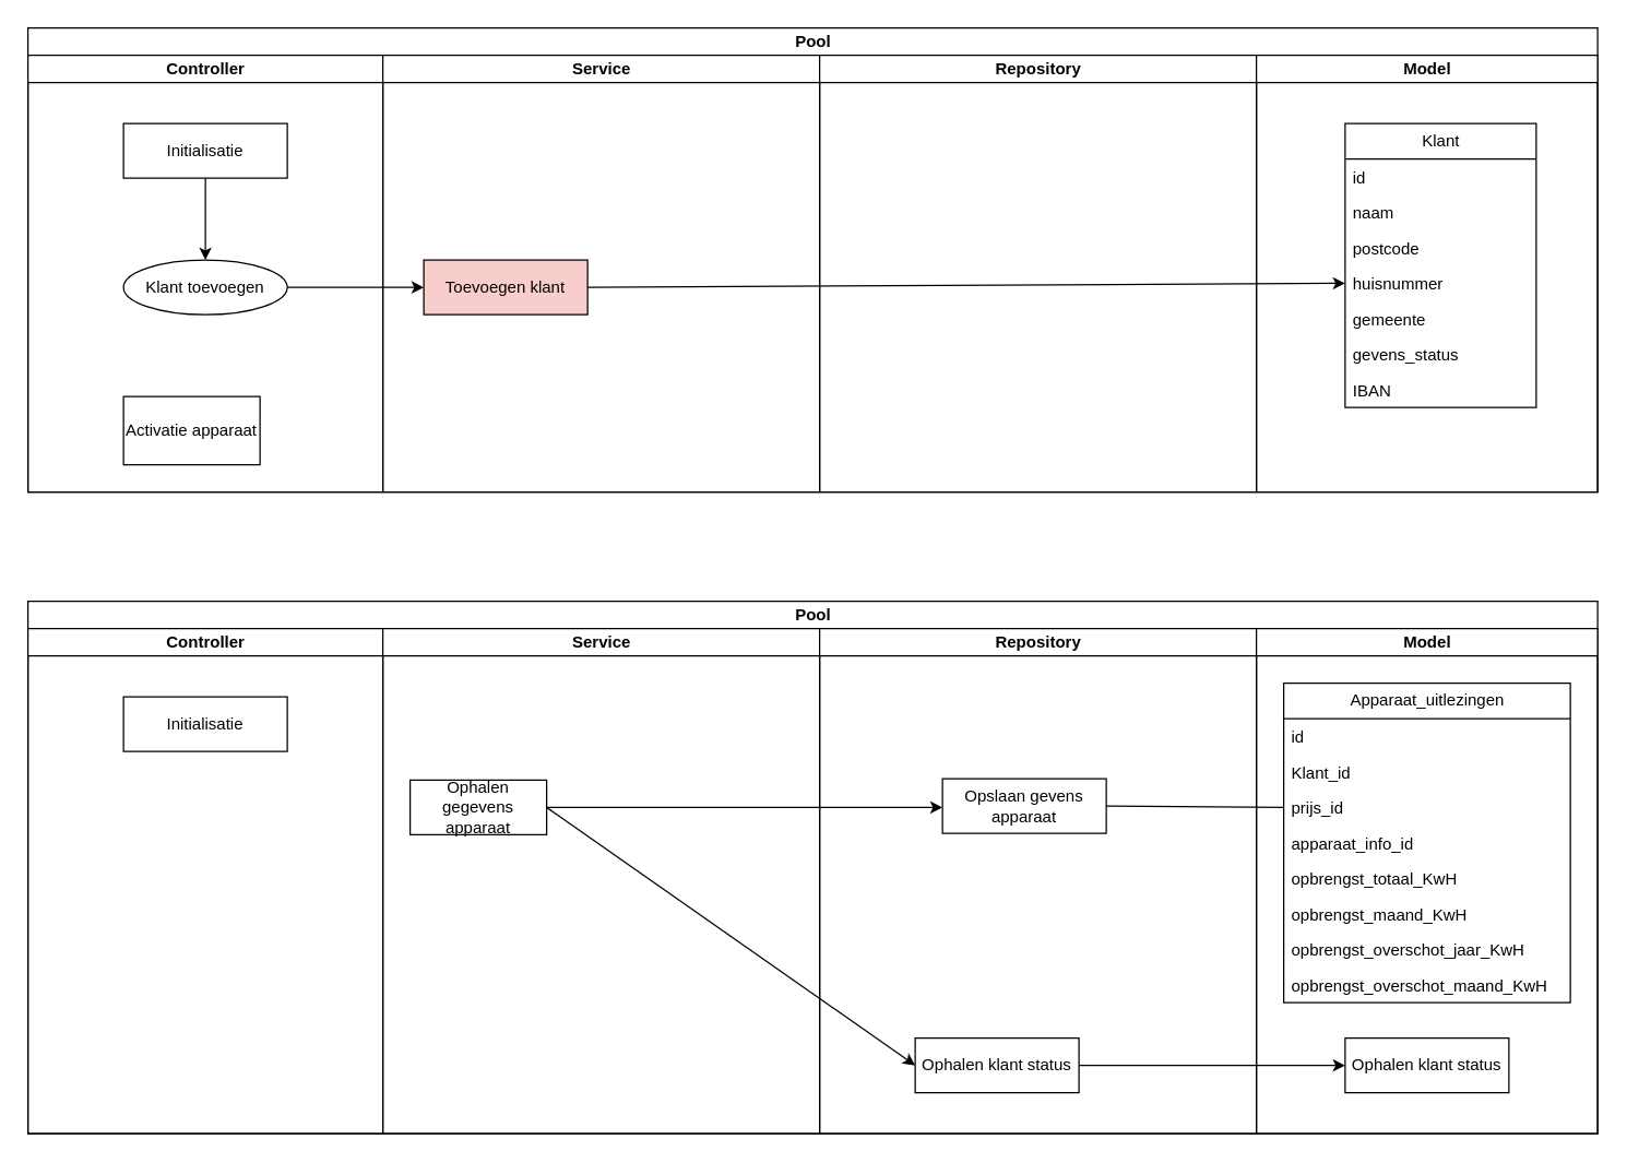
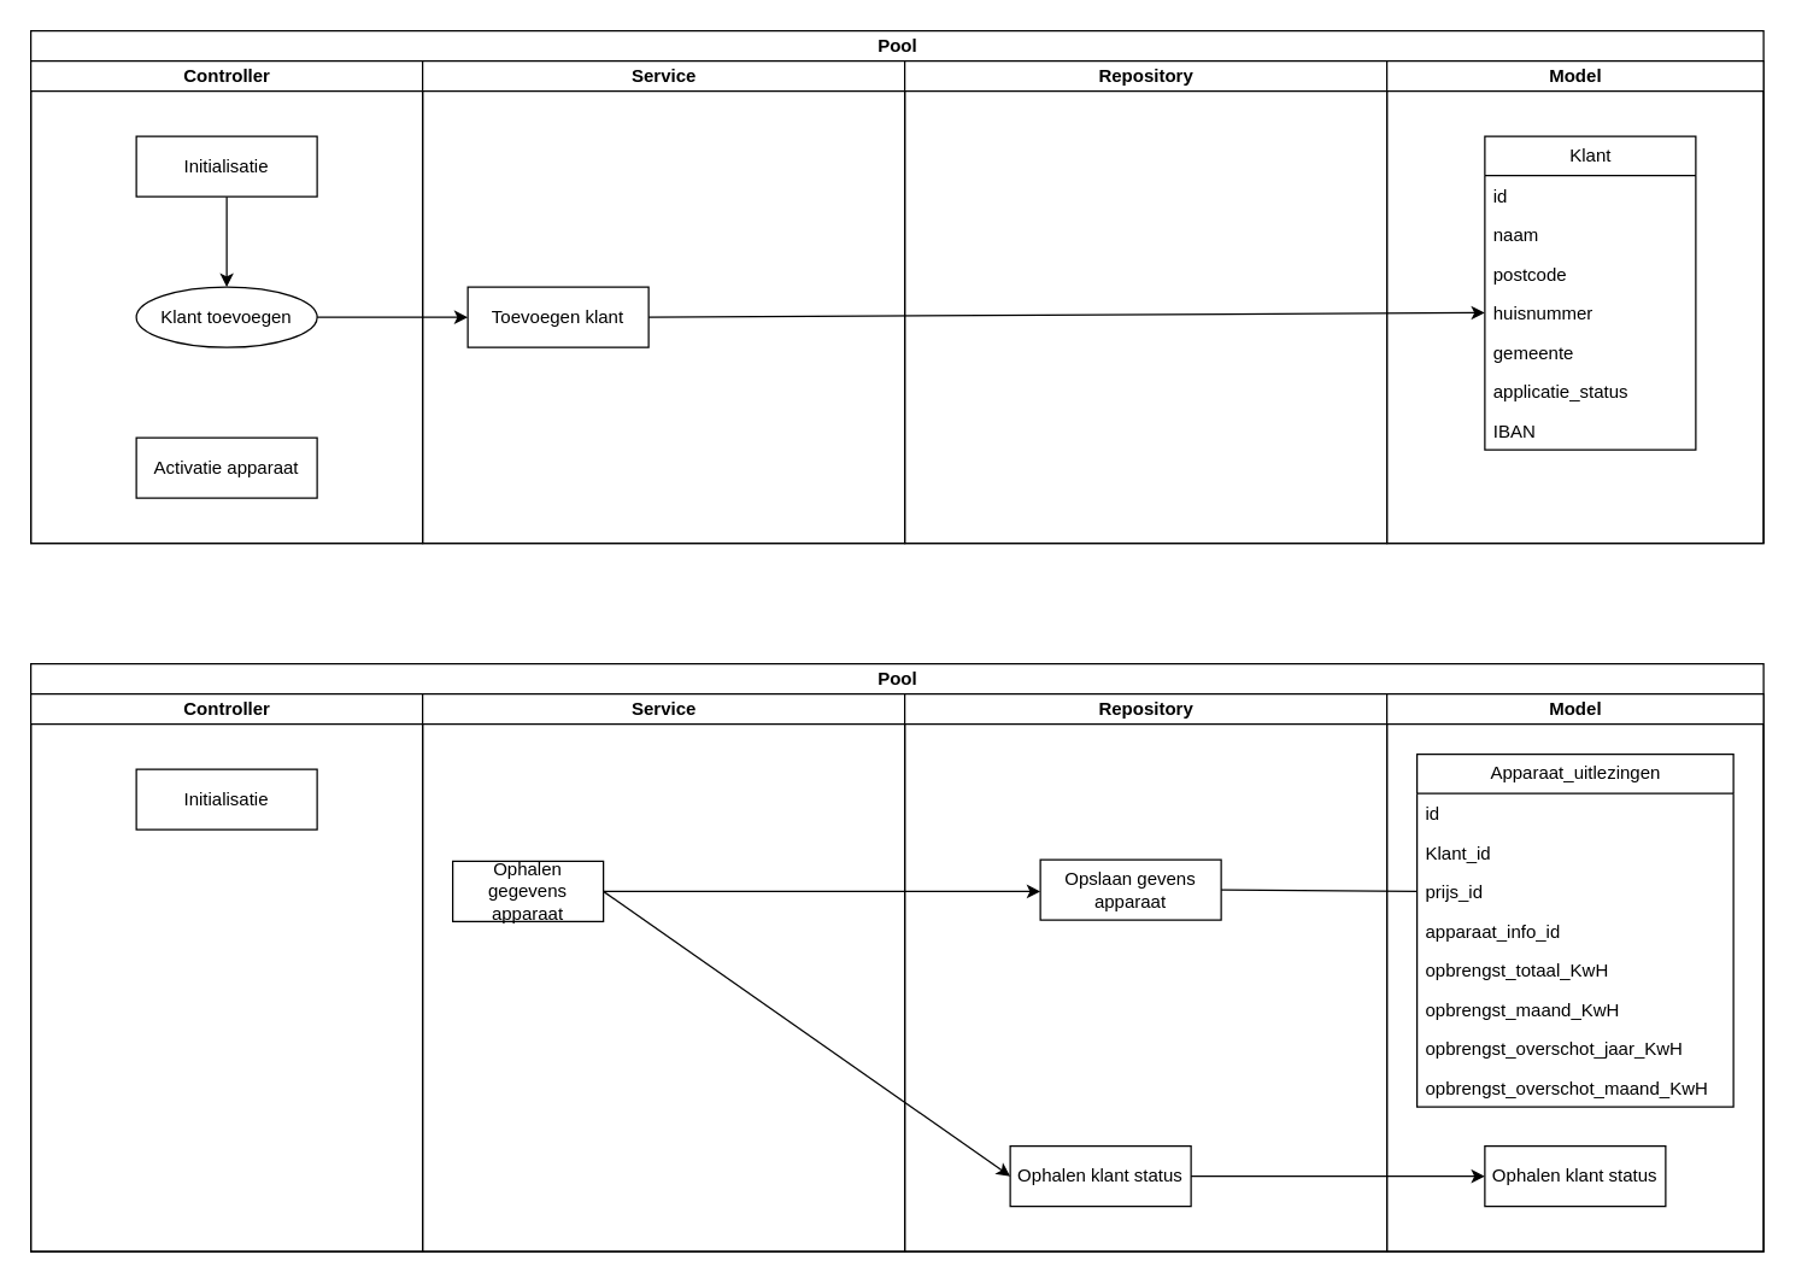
  <mxCell id="0" />
  <mxCell id="1" parent="0" />
  <mxCell id="2" style="edgeStyle=none;html=1;" edge="1" parent="1" source="3"><mxGeometry relative="1" as="geometry"><mxPoint x="555" y="360" as="targetPoint" /></mxGeometry></mxCell>
  <mxCell id="3" value="Pool" style="swimlane;childLayout=stackLayout;resizeParent=1;resizeParentMax=0;startSize=20;html=1;" vertex="1" parent="1"><mxGeometry x="20" y="20" width="1150" height="340" as="geometry" /></mxCell>
  <mxCell id="4" value="Controller" style="swimlane;startSize=20;html=1;" vertex="1" parent="3"><mxGeometry y="20" width="260" height="320" as="geometry" /></mxCell>
  <mxCell id="5" value="" style="edgeStyle=none;html=1;" edge="1" parent="4" source="6" target="7"><mxGeometry relative="1" as="geometry" /></mxCell>
  <mxCell id="6" value="Initialisatie" style="rounded=0;whiteSpace=wrap;html=1;" vertex="1" parent="4"><mxGeometry x="70" y="50" width="120" height="40" as="geometry" /></mxCell>
  <mxCell id="7" value="Klant toevoegen" style="ellipse;whiteSpace=wrap;html=1;" vertex="1" parent="4"><mxGeometry x="70" y="150" width="120" height="40" as="geometry" /></mxCell>
- <mxCell id="8" value="Activatie apparaat" style="rounded=0;whiteSpace=wrap;html=1;" vertex="1" parent="4"><mxGeometry x="70" y="250" width="100" height="50" as="geometry" /></mxCell>
+ <mxCell id="8" value="Activatie apparaat" style="rounded=0;whiteSpace=wrap;html=1;" vertex="1" parent="4"><mxGeometry x="70" y="250" width="120" height="40" as="geometry" /></mxCell>
  <mxCell id="9" value="Service" style="swimlane;startSize=20;html=1;" vertex="1" parent="3"><mxGeometry x="260" y="20" width="320" height="320" as="geometry" /></mxCell>
- <mxCell id="10" value="Toevoegen klant" style="rounded=0;whiteSpace=wrap;html=1;fillColor=#f8cecc;" vertex="1" parent="9"><mxGeometry x="30" y="150" width="120" height="40" as="geometry" /></mxCell>
+ <mxCell id="10" value="Toevoegen klant" style="rounded=0;whiteSpace=wrap;html=1;" vertex="1" parent="9"><mxGeometry x="30" y="150" width="120" height="40" as="geometry" /></mxCell>
  <mxCell id="11" value="Repository" style="swimlane;startSize=20;html=1;" vertex="1" parent="3"><mxGeometry x="580" y="20" width="320" height="320" as="geometry" /></mxCell>
  <mxCell id="12" value="Model" style="swimlane;startSize=20;html=1;" vertex="1" parent="3"><mxGeometry x="900" y="20" width="250" height="320" as="geometry" /></mxCell>
  <mxCell id="13" value="Klant" style="swimlane;fontStyle=0;childLayout=stackLayout;horizontal=1;startSize=26;fillColor=none;horizontalStack=0;resizeParent=1;resizeParentMax=0;resizeLast=0;collapsible=1;marginBottom=0;html=1;" vertex="1" parent="12"><mxGeometry x="65" y="50" width="140" height="208" as="geometry" /></mxCell>
  <mxCell id="14" value="id" style="text;strokeColor=none;fillColor=none;align=left;verticalAlign=top;spacingLeft=4;spacingRight=4;overflow=hidden;rotatable=0;points=[[0,0.5],[1,0.5]];portConstraint=eastwest;whiteSpace=wrap;html=1;" vertex="1" parent="13"><mxGeometry y="26" width="140" height="26" as="geometry" /></mxCell>
  <mxCell id="15" value="naam" style="text;strokeColor=none;fillColor=none;align=left;verticalAlign=top;spacingLeft=4;spacingRight=4;overflow=hidden;rotatable=0;points=[[0,0.5],[1,0.5]];portConstraint=eastwest;whiteSpace=wrap;html=1;" vertex="1" parent="13"><mxGeometry y="52" width="140" height="26" as="geometry" /></mxCell>
  <mxCell id="16" value="postcode&lt;span style=&quot;white-space: pre;&quot;&gt;&#09;&lt;/span&gt;" style="text;strokeColor=none;fillColor=none;align=left;verticalAlign=top;spacingLeft=4;spacingRight=4;overflow=hidden;rotatable=0;points=[[0,0.5],[1,0.5]];portConstraint=eastwest;whiteSpace=wrap;html=1;" vertex="1" parent="13"><mxGeometry y="78" width="140" height="26" as="geometry" /></mxCell>
  <mxCell id="17" value="huisnummer" style="text;strokeColor=none;fillColor=none;align=left;verticalAlign=top;spacingLeft=4;spacingRight=4;overflow=hidden;rotatable=0;points=[[0,0.5],[1,0.5]];portConstraint=eastwest;whiteSpace=wrap;html=1;" vertex="1" parent="13"><mxGeometry y="104" width="140" height="26" as="geometry" /></mxCell>
  <mxCell id="18" value="gemeente" style="text;strokeColor=none;fillColor=none;align=left;verticalAlign=top;spacingLeft=4;spacingRight=4;overflow=hidden;rotatable=0;points=[[0,0.5],[1,0.5]];portConstraint=eastwest;whiteSpace=wrap;html=1;" vertex="1" parent="13"><mxGeometry y="130" width="140" height="26" as="geometry" /></mxCell>
- <mxCell id="19" value="gevens_status" style="text;strokeColor=none;fillColor=none;align=left;verticalAlign=top;spacingLeft=4;spacingRight=4;overflow=hidden;rotatable=0;points=[[0,0.5],[1,0.5]];portConstraint=eastwest;whiteSpace=wrap;html=1;" vertex="1" parent="13"><mxGeometry y="156" width="140" height="26" as="geometry" /></mxCell>
+ <mxCell id="19" value="applicatie_status" style="text;strokeColor=none;fillColor=none;align=left;verticalAlign=top;spacingLeft=4;spacingRight=4;overflow=hidden;rotatable=0;points=[[0,0.5],[1,0.5]];portConstraint=eastwest;whiteSpace=wrap;html=1;" vertex="1" parent="13"><mxGeometry y="156" width="140" height="26" as="geometry" /></mxCell>
  <mxCell id="20" value="IBAN" style="text;strokeColor=none;fillColor=none;align=left;verticalAlign=top;spacingLeft=4;spacingRight=4;overflow=hidden;rotatable=0;points=[[0,0.5],[1,0.5]];portConstraint=eastwest;whiteSpace=wrap;html=1;" vertex="1" parent="13"><mxGeometry y="182" width="140" height="26" as="geometry" /></mxCell>
  <mxCell id="21" value="" style="edgeStyle=none;html=1;" edge="1" parent="3" source="7" target="10"><mxGeometry relative="1" as="geometry" /></mxCell>
  <mxCell id="22" style="edgeStyle=none;html=1;exitX=1;exitY=0.5;exitDx=0;exitDy=0;entryX=0;entryY=0.5;entryDx=0;entryDy=0;" edge="1" parent="3" source="10" target="17"><mxGeometry relative="1" as="geometry" /></mxCell>
  <mxCell id="23" value="Pool" style="swimlane;childLayout=stackLayout;resizeParent=1;resizeParentMax=0;startSize=20;html=1;" vertex="1" parent="1"><mxGeometry x="20" y="440" width="1150" height="390" as="geometry" /></mxCell>
  <mxCell id="24" value="Controller" style="swimlane;startSize=20;html=1;" vertex="1" parent="23"><mxGeometry y="20" width="260" height="370" as="geometry" /></mxCell>
  <mxCell id="25" value="Initialisatie" style="rounded=0;whiteSpace=wrap;html=1;" vertex="1" parent="24"><mxGeometry x="70" y="50" width="120" height="40" as="geometry" /></mxCell>
  <mxCell id="26" value="Service" style="swimlane;startSize=20;html=1;" vertex="1" parent="23"><mxGeometry x="260" y="20" width="320" height="370" as="geometry" /></mxCell>
  <mxCell id="27" value="Ophalen gegevens apparaat" style="rounded=0;whiteSpace=wrap;html=1;" vertex="1" parent="26"><mxGeometry x="20" y="111" width="100" height="40" as="geometry" /></mxCell>
  <mxCell id="28" value="Repository" style="swimlane;startSize=20;html=1;" vertex="1" parent="23"><mxGeometry x="580" y="20" width="320" height="370" as="geometry" /></mxCell>
  <mxCell id="29" value="Ophalen klant status" style="rounded=0;whiteSpace=wrap;html=1;" vertex="1" parent="28"><mxGeometry x="70" y="300" width="120" height="40" as="geometry" /></mxCell>
  <mxCell id="30" value="Opslaan gevens apparaat" style="rounded=0;whiteSpace=wrap;html=1;" vertex="1" parent="28"><mxGeometry x="90" y="110" width="120" height="40" as="geometry" /></mxCell>
  <mxCell id="31" value="Model" style="swimlane;startSize=20;html=1;" vertex="1" parent="23"><mxGeometry x="900" y="20" width="250" height="370" as="geometry" /></mxCell>
  <mxCell id="32" value="Apparaat_uitlezingen" style="swimlane;fontStyle=0;childLayout=stackLayout;horizontal=1;startSize=26;fillColor=none;horizontalStack=0;resizeParent=1;resizeParentMax=0;resizeLast=0;collapsible=1;marginBottom=0;html=1;" vertex="1" parent="31"><mxGeometry x="20" y="40" width="210" height="234" as="geometry" /></mxCell>
  <mxCell id="33" value="id" style="text;strokeColor=none;fillColor=none;align=left;verticalAlign=top;spacingLeft=4;spacingRight=4;overflow=hidden;rotatable=0;points=[[0,0.5],[1,0.5]];portConstraint=eastwest;whiteSpace=wrap;html=1;" vertex="1" parent="32"><mxGeometry y="26" width="210" height="26" as="geometry" /></mxCell>
  <mxCell id="34" value="Klant_id" style="text;strokeColor=none;fillColor=none;align=left;verticalAlign=top;spacingLeft=4;spacingRight=4;overflow=hidden;rotatable=0;points=[[0,0.5],[1,0.5]];portConstraint=eastwest;whiteSpace=wrap;html=1;" vertex="1" parent="32"><mxGeometry y="52" width="210" height="26" as="geometry" /></mxCell>
  <mxCell id="35" value="prijs_id" style="text;strokeColor=none;fillColor=none;align=left;verticalAlign=top;spacingLeft=4;spacingRight=4;overflow=hidden;rotatable=0;points=[[0,0.5],[1,0.5]];portConstraint=eastwest;whiteSpace=wrap;html=1;" vertex="1" parent="32"><mxGeometry y="78" width="210" height="26" as="geometry" /></mxCell>
  <mxCell id="36" value="apparaat_info_id" style="text;strokeColor=none;fillColor=none;align=left;verticalAlign=top;spacingLeft=4;spacingRight=4;overflow=hidden;rotatable=0;points=[[0,0.5],[1,0.5]];portConstraint=eastwest;whiteSpace=wrap;html=1;" vertex="1" parent="32"><mxGeometry y="104" width="210" height="26" as="geometry" /></mxCell>
  <mxCell id="37" value="opbrengst_totaal_KwH" style="text;strokeColor=none;fillColor=none;align=left;verticalAlign=top;spacingLeft=4;spacingRight=4;overflow=hidden;rotatable=0;points=[[0,0.5],[1,0.5]];portConstraint=eastwest;whiteSpace=wrap;html=1;" vertex="1" parent="32"><mxGeometry y="130" width="210" height="26" as="geometry" /></mxCell>
  <mxCell id="38" value="opbrengst_maand_KwH" style="text;strokeColor=none;fillColor=none;align=left;verticalAlign=top;spacingLeft=4;spacingRight=4;overflow=hidden;rotatable=0;points=[[0,0.5],[1,0.5]];portConstraint=eastwest;whiteSpace=wrap;html=1;" vertex="1" parent="32"><mxGeometry y="156" width="210" height="26" as="geometry" /></mxCell>
  <mxCell id="39" value="opbrengst_overschot_jaar_KwH" style="text;strokeColor=none;fillColor=none;align=left;verticalAlign=top;spacingLeft=4;spacingRight=4;overflow=hidden;rotatable=0;points=[[0,0.5],[1,0.5]];portConstraint=eastwest;whiteSpace=wrap;html=1;" vertex="1" parent="32"><mxGeometry y="182" width="210" height="26" as="geometry" /></mxCell>
  <mxCell id="40" value="opbrengst_overschot_maand_KwH" style="text;strokeColor=none;fillColor=none;align=left;verticalAlign=top;spacingLeft=4;spacingRight=4;overflow=hidden;rotatable=0;points=[[0,0.5],[1,0.5]];portConstraint=eastwest;whiteSpace=wrap;html=1;" vertex="1" parent="32"><mxGeometry y="208" width="210" height="26" as="geometry" /></mxCell>
  <mxCell id="41" value="Ophalen klant status" style="rounded=0;whiteSpace=wrap;html=1;" vertex="1" parent="31"><mxGeometry x="65" y="300" width="120" height="40" as="geometry" /></mxCell>
  <mxCell id="42" style="edgeStyle=none;html=1;exitX=1;exitY=0.5;exitDx=0;exitDy=0;entryX=0;entryY=0.5;entryDx=0;entryDy=0;" edge="1" parent="23" source="29" target="41"><mxGeometry relative="1" as="geometry" /></mxCell>
  <mxCell id="43" style="edgeStyle=none;html=1;exitX=1;exitY=0.5;exitDx=0;exitDy=0;entryX=0;entryY=0.5;entryDx=0;entryDy=0;" edge="1" parent="23" source="27" target="29"><mxGeometry relative="1" as="geometry" /></mxCell>
  <mxCell id="44" style="edgeStyle=none;html=1;exitX=1;exitY=0.5;exitDx=0;exitDy=0;entryX=0;entryY=0.5;entryDx=0;entryDy=0;endArrow=none;" edge="1" parent="23" source="30" target="35"><mxGeometry relative="1" as="geometry" /></mxCell>
  <mxCell id="45" style="edgeStyle=none;html=1;exitX=1;exitY=0.5;exitDx=0;exitDy=0;" edge="1" parent="1" source="27"><mxGeometry relative="1" as="geometry"><mxPoint x="690" y="591" as="targetPoint" /></mxGeometry></mxCell>
